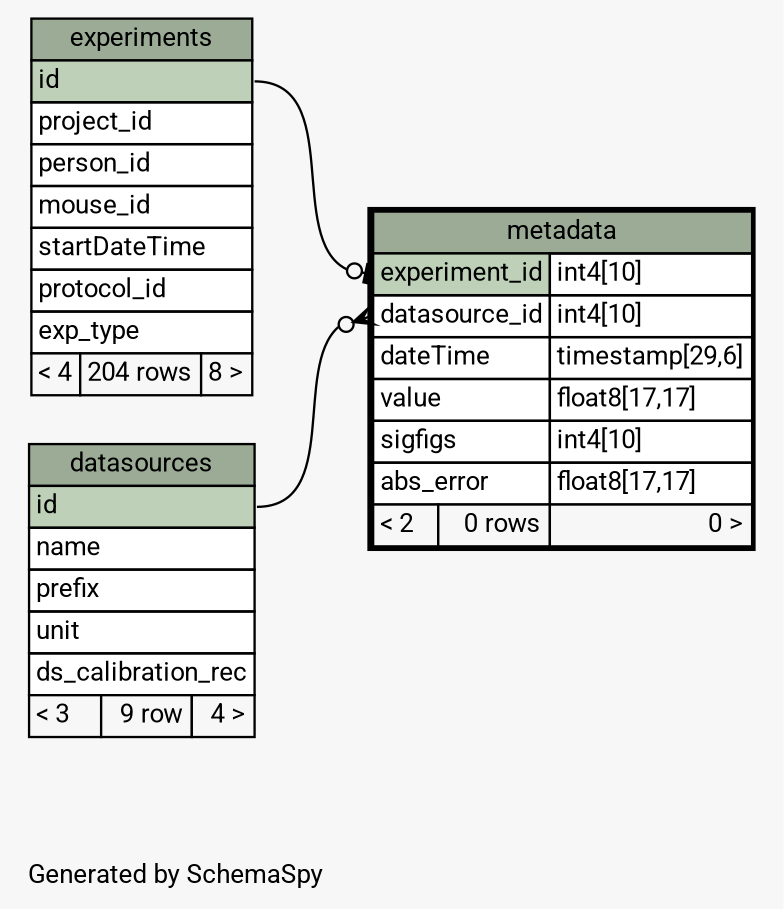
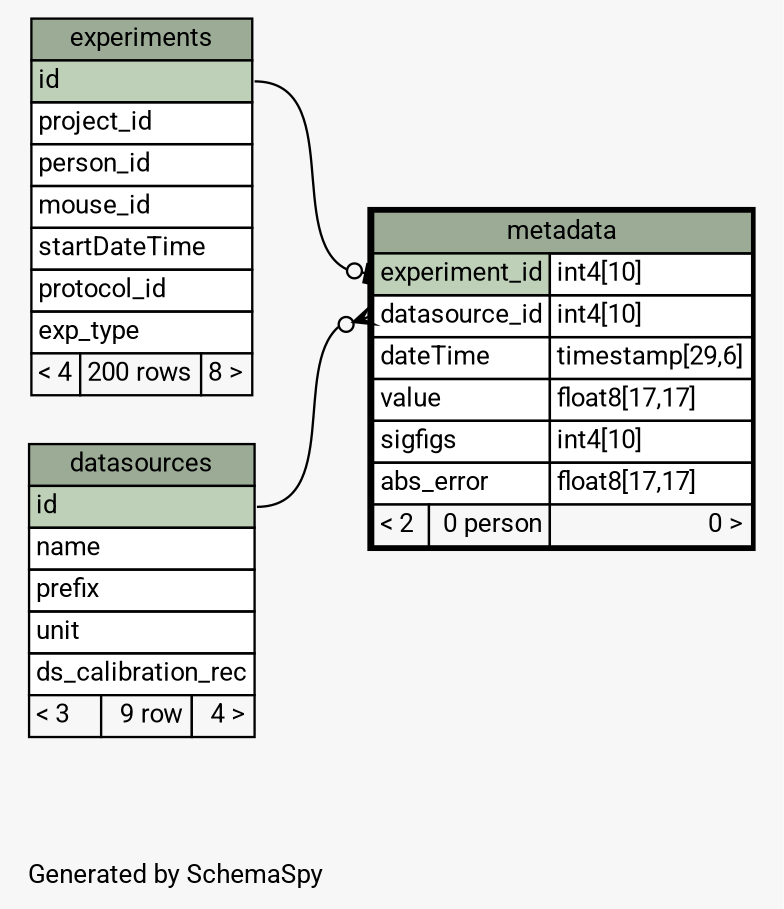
  digraph {
    bgcolor="#f7f7f7"
    fontname=Roboto
    fontsize=11
    label="\nGenerated by SchemaSpy"
    labeljust=l
    nodesep=0.18
    rankdir=RL
    ranksep=0.46
    node [fontname=Roboto fontsize=11 shape=plaintext]
    edge [arrowhead=none arrowsize=0.8 dir=back fontname=Roboto headport="id:e"]
-   n1 [label=<     <TABLE BORDER="2" CELLBORDER="1" CELLSPACING="0" BGCOLOR="#ffffff">       <TR><TD COLSPAN="3" BGCOLOR="#9bab96" ALIGN="CENTER">metadata</TD></TR>       <TR><TD PORT="experiment_id" COLSPAN="2" BGCOLOR="#bed1b8" ALIGN="LEFT">experiment_id</TD><TD PORT="experiment_id.type" ALIGN="LEFT">int4[10]</TD></TR>       <TR><TD PORT="datasource_id" COLSPAN="2" ALIGN="LEFT">datasource_id</TD><TD PORT="datasource_id.type" ALIGN="LEFT">int4[10]</TD></TR>       <TR><TD PORT="dateTime" COLSPAN="2" ALIGN="LEFT">dateTime</TD><TD PORT="dateTime.type" ALIGN="LEFT">timestamp[29,6]</TD></TR>       <TR><TD PORT="value" COLSPAN="2" ALIGN="LEFT">value</TD><TD PORT="value.type" ALIGN="LEFT">float8[17,17]</TD></TR>       <TR><TD PORT="sigfigs" COLSPAN="2" ALIGN="LEFT">sigfigs</TD><TD PORT="sigfigs.type" ALIGN="LEFT">int4[10]</TD></TR>       <TR><TD PORT="abs_error" COLSPAN="2" ALIGN="LEFT">abs_error</TD><TD PORT="abs_error.type" ALIGN="LEFT">float8[17,17]</TD></TR>       <TR><TD ALIGN="LEFT" BGCOLOR="#f7f7f7">&lt; 2</TD><TD ALIGN="RIGHT" BGCOLOR="#f7f7f7">0 rows</TD><TD ALIGN="RIGHT" BGCOLOR="#f7f7f7">0 &gt;</TD></TR>     </TABLE>>]
+   n1 [label=<     <TABLE BORDER="2" CELLBORDER="1" CELLSPACING="0" BGCOLOR="#ffffff">       <TR><TD COLSPAN="3" BGCOLOR="#9bab96" ALIGN="CENTER">metadata</TD></TR>       <TR><TD PORT="experiment_id" COLSPAN="2" BGCOLOR="#bed1b8" ALIGN="LEFT">experiment_id</TD><TD PORT="experiment_id.type" ALIGN="LEFT">int4[10]</TD></TR>       <TR><TD PORT="datasource_id" COLSPAN="2" ALIGN="LEFT">datasource_id</TD><TD PORT="datasource_id.type" ALIGN="LEFT">int4[10]</TD></TR>       <TR><TD PORT="dateTime" COLSPAN="2" ALIGN="LEFT">dateTime</TD><TD PORT="dateTime.type" ALIGN="LEFT">timestamp[29,6]</TD></TR>       <TR><TD PORT="value" COLSPAN="2" ALIGN="LEFT">value</TD><TD PORT="value.type" ALIGN="LEFT">float8[17,17]</TD></TR>       <TR><TD PORT="sigfigs" COLSPAN="2" ALIGN="LEFT">sigfigs</TD><TD PORT="sigfigs.type" ALIGN="LEFT">int4[10]</TD></TR>       <TR><TD PORT="abs_error" COLSPAN="2" ALIGN="LEFT">abs_error</TD><TD PORT="abs_error.type" ALIGN="LEFT">float8[17,17]</TD></TR>       <TR><TD ALIGN="LEFT" BGCOLOR="#f7f7f7">&lt; 2</TD><TD ALIGN="RIGHT" BGCOLOR="#f7f7f7">0 person</TD><TD ALIGN="RIGHT" BGCOLOR="#f7f7f7">0 &gt;</TD></TR>     </TABLE>>]
    n2 [label=<     <TABLE BORDER="0" CELLBORDER="1" CELLSPACING="0" BGCOLOR="#ffffff">       <TR><TD COLSPAN="3" BGCOLOR="#9bab96" ALIGN="CENTER">datasources</TD></TR>       <TR><TD PORT="id" COLSPAN="3" BGCOLOR="#bed1b8" ALIGN="LEFT">id</TD></TR>       <TR><TD PORT="name" COLSPAN="3" ALIGN="LEFT">name</TD></TR>       <TR><TD PORT="prefix" COLSPAN="3" ALIGN="LEFT">prefix</TD></TR>       <TR><TD PORT="unit" COLSPAN="3" ALIGN="LEFT">unit</TD></TR>       <TR><TD PORT="ds_calibration_rec" COLSPAN="3" ALIGN="LEFT">ds_calibration_rec</TD></TR>       <TR><TD ALIGN="LEFT" BGCOLOR="#f7f7f7">&lt; 3</TD><TD ALIGN="RIGHT" BGCOLOR="#f7f7f7">9 row</TD><TD ALIGN="RIGHT" BGCOLOR="#f7f7f7">4 &gt;</TD></TR>     </TABLE>>]
-   n3 [label=<     <TABLE BORDER="0" CELLBORDER="1" CELLSPACING="0" BGCOLOR="#ffffff">       <TR><TD COLSPAN="3" BGCOLOR="#9bab96" ALIGN="CENTER">experiments</TD></TR>       <TR><TD PORT="id" COLSPAN="3" BGCOLOR="#bed1b8" ALIGN="LEFT">id</TD></TR>       <TR><TD PORT="project_id" COLSPAN="3" ALIGN="LEFT">project_id</TD></TR>       <TR><TD PORT="person_id" COLSPAN="3" ALIGN="LEFT">person_id</TD></TR>       <TR><TD PORT="mouse_id" COLSPAN="3" ALIGN="LEFT">mouse_id</TD></TR>       <TR><TD PORT="startDateTime" COLSPAN="3" ALIGN="LEFT">startDateTime</TD></TR>       <TR><TD PORT="protocol_id" COLSPAN="3" ALIGN="LEFT">protocol_id</TD></TR>       <TR><TD PORT="exp_type" COLSPAN="3" ALIGN="LEFT">exp_type</TD></TR>       <TR><TD ALIGN="LEFT" BGCOLOR="#f7f7f7">&lt; 4</TD><TD ALIGN="RIGHT" BGCOLOR="#f7f7f7">204 rows</TD><TD ALIGN="RIGHT" BGCOLOR="#f7f7f7">8 &gt;</TD></TR>     </TABLE>>]
+   n3 [label=<     <TABLE BORDER="0" CELLBORDER="1" CELLSPACING="0" BGCOLOR="#ffffff">       <TR><TD COLSPAN="3" BGCOLOR="#9bab96" ALIGN="CENTER">experiments</TD></TR>       <TR><TD PORT="id" COLSPAN="3" BGCOLOR="#bed1b8" ALIGN="LEFT">id</TD></TR>       <TR><TD PORT="project_id" COLSPAN="3" ALIGN="LEFT">project_id</TD></TR>       <TR><TD PORT="person_id" COLSPAN="3" ALIGN="LEFT">person_id</TD></TR>       <TR><TD PORT="mouse_id" COLSPAN="3" ALIGN="LEFT">mouse_id</TD></TR>       <TR><TD PORT="startDateTime" COLSPAN="3" ALIGN="LEFT">startDateTime</TD></TR>       <TR><TD PORT="protocol_id" COLSPAN="3" ALIGN="LEFT">protocol_id</TD></TR>       <TR><TD PORT="exp_type" COLSPAN="3" ALIGN="LEFT">exp_type</TD></TR>       <TR><TD ALIGN="LEFT" BGCOLOR="#f7f7f7">&lt; 4</TD><TD ALIGN="RIGHT" BGCOLOR="#f7f7f7">200 rows</TD><TD ALIGN="RIGHT" BGCOLOR="#f7f7f7">8 &gt;</TD></TR>     </TABLE>>]
    n1 -> n2 [arrowtail=crowodot tailport="datasource_id:w"]
    n1 -> n3 [arrowtail=teeodot tailport="experiment_id:w"]
  }
